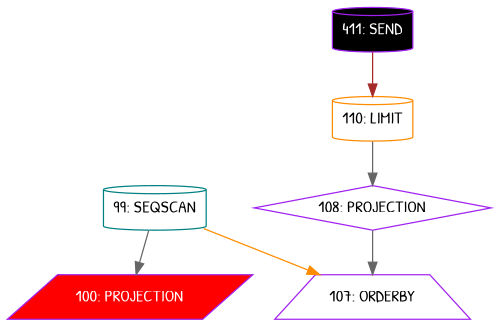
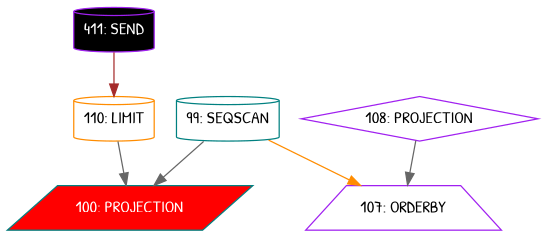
  digraph {
    fontname="Patrick Hand"
    node [color=purple fontname="Patrick Hand" shape=cylinder]
    edge [color=gray40 fontname="Patrick Hand"]
    n1 [color=teal label="99: SEQSCAN"]
-   n2 [fillcolor=red fontcolor=white label="100: PROJECTION" shape=parallelogram style=filled]
+   n2 [color=teal fillcolor=red fontcolor=white label="100: PROJECTION" shape=parallelogram style=filled]
    n3 [label="107: ORDERBY" shape=trapezium]
    n4 [label="108: PROJECTION" shape=diamond]
    n5 [color=darkorange label="110: LIMIT"]
    n6 [fillcolor=black fontcolor=white label="411: SEND" style=filled]
    n1 -> n2
    n1 -> n3 [color=darkorange]
    n4 -> n3
-   n5 -> n4
+   n5 -> n2
    n6 -> n5 [color=brown]
  }
